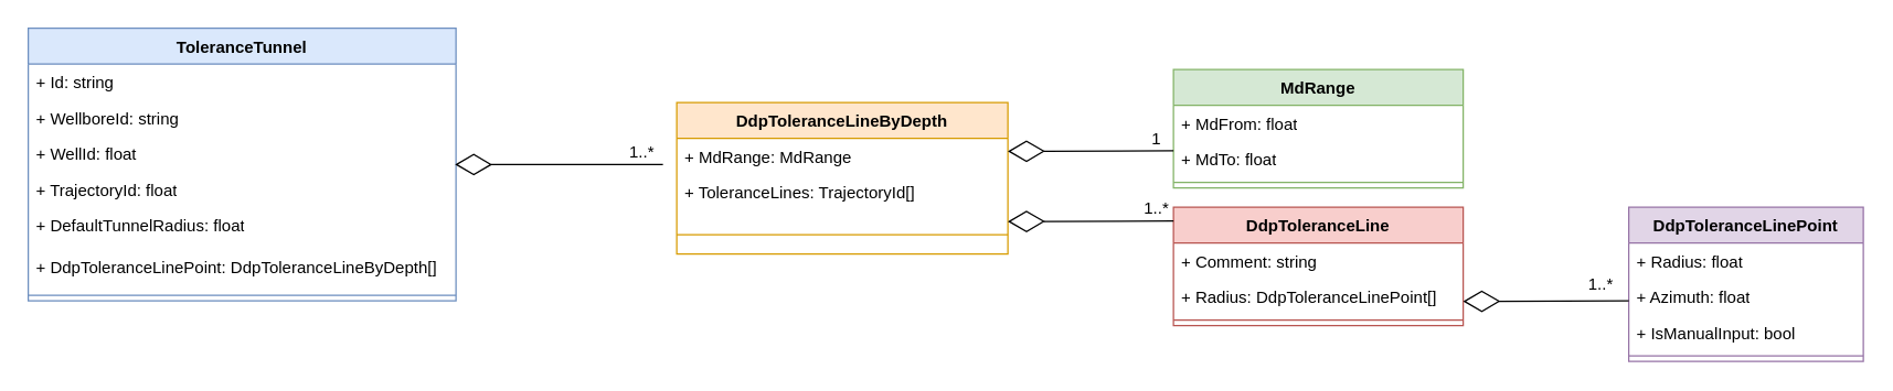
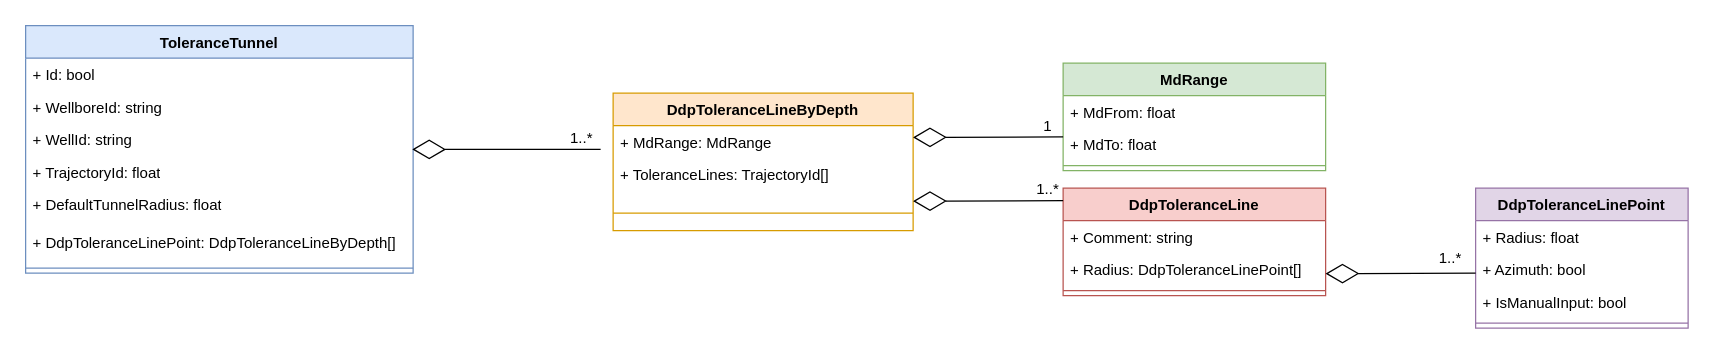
  <mxCell id="0" />
  <mxCell id="1" parent="0" />
  <mxCell id="2" value="ToleranceTunnel" style="swimlane;fontStyle=1;align=center;verticalAlign=top;childLayout=stackLayout;horizontal=1;startSize=26;horizontalStack=0;resizeParent=1;resizeParentMax=0;resizeLast=0;collapsible=1;marginBottom=0;whiteSpace=wrap;html=1;fillColor=#dae8fc;strokeColor=#6c8ebf;" vertex="1" parent="1"><mxGeometry x="20" y="20" width="310" height="198" as="geometry" /></mxCell>
- <mxCell id="3" value="+ Id: string" style="text;strokeColor=none;fillColor=none;align=left;verticalAlign=top;spacingLeft=4;spacingRight=4;overflow=hidden;rotatable=0;points=[[0,0.5],[1,0.5]];portConstraint=eastwest;whiteSpace=wrap;html=1;" vertex="1" parent="2"><mxGeometry y="26" width="310" height="26" as="geometry" /></mxCell>
+ <mxCell id="3" value="+ Id: bool" style="text;strokeColor=none;fillColor=none;align=left;verticalAlign=top;spacingLeft=4;spacingRight=4;overflow=hidden;rotatable=0;points=[[0,0.5],[1,0.5]];portConstraint=eastwest;whiteSpace=wrap;html=1;" vertex="1" parent="2"><mxGeometry y="26" width="310" height="26" as="geometry" /></mxCell>
  <mxCell id="4" value="+ WellboreId: string" style="text;strokeColor=none;fillColor=none;align=left;verticalAlign=top;spacingLeft=4;spacingRight=4;overflow=hidden;rotatable=0;points=[[0,0.5],[1,0.5]];portConstraint=eastwest;whiteSpace=wrap;html=1;" vertex="1" parent="2"><mxGeometry y="52" width="310" height="26" as="geometry" /></mxCell>
- <mxCell id="5" value="+ WellId: float" style="text;strokeColor=none;fillColor=none;align=left;verticalAlign=top;spacingLeft=4;spacingRight=4;overflow=hidden;rotatable=0;points=[[0,0.5],[1,0.5]];portConstraint=eastwest;whiteSpace=wrap;html=1;" vertex="1" parent="2"><mxGeometry y="78" width="310" height="26" as="geometry" /></mxCell>
+ <mxCell id="5" value="+ WellId: string" style="text;strokeColor=none;fillColor=none;align=left;verticalAlign=top;spacingLeft=4;spacingRight=4;overflow=hidden;rotatable=0;points=[[0,0.5],[1,0.5]];portConstraint=eastwest;whiteSpace=wrap;html=1;" vertex="1" parent="2"><mxGeometry y="78" width="310" height="26" as="geometry" /></mxCell>
  <mxCell id="6" value="+ TrajectoryId: float" style="text;strokeColor=none;fillColor=none;align=left;verticalAlign=top;spacingLeft=4;spacingRight=4;overflow=hidden;rotatable=0;points=[[0,0.5],[1,0.5]];portConstraint=eastwest;whiteSpace=wrap;html=1;" vertex="1" parent="2"><mxGeometry y="104" width="310" height="26" as="geometry" /></mxCell>
  <mxCell id="7" value="+ DefaultTunnelRadius: float" style="text;strokeColor=none;fillColor=none;align=left;verticalAlign=top;spacingLeft=4;spacingRight=4;overflow=hidden;rotatable=0;points=[[0,0.5],[1,0.5]];portConstraint=eastwest;whiteSpace=wrap;html=1;" vertex="1" parent="2"><mxGeometry y="130" width="310" height="30" as="geometry" /></mxCell>
  <mxCell id="8" value="+ DdpToleranceLinePoint: DdpToleranceLineByDepth[]" style="text;strokeColor=none;fillColor=none;align=left;verticalAlign=top;spacingLeft=4;spacingRight=4;overflow=hidden;rotatable=0;points=[[0,0.5],[1,0.5]];portConstraint=eastwest;whiteSpace=wrap;html=1;" vertex="1" parent="2"><mxGeometry y="160" width="310" height="30" as="geometry" /></mxCell>
  <mxCell id="9" value="" style="line;strokeWidth=1;fillColor=none;align=left;verticalAlign=middle;spacingTop=-1;spacingLeft=3;spacingRight=3;rotatable=0;labelPosition=right;points=[];portConstraint=eastwest;strokeColor=inherit;" vertex="1" parent="2"><mxGeometry y="190" width="310" height="8" as="geometry" /></mxCell>
  <mxCell id="10" value="&lt;span style=&quot;text-align: left;&quot;&gt;DdpToleranceLineByDepth&lt;/span&gt;" style="swimlane;fontStyle=1;align=center;verticalAlign=top;childLayout=stackLayout;horizontal=1;startSize=26;horizontalStack=0;resizeParent=1;resizeParentMax=0;resizeLast=0;collapsible=1;marginBottom=0;whiteSpace=wrap;html=1;fillColor=#ffe6cc;strokeColor=#d79b00;" vertex="1" parent="1"><mxGeometry x="490" y="74" width="240" height="110" as="geometry" /></mxCell>
  <mxCell id="11" value="+ MdRange: MdRange" style="text;strokeColor=none;fillColor=none;align=left;verticalAlign=top;spacingLeft=4;spacingRight=4;overflow=hidden;rotatable=0;points=[[0,0.5],[1,0.5]];portConstraint=eastwest;whiteSpace=wrap;html=1;" vertex="1" parent="10"><mxGeometry y="26" width="240" height="26" as="geometry" /></mxCell>
  <mxCell id="12" value="+ ToleranceLines: TrajectoryId[]" style="text;strokeColor=none;fillColor=none;align=left;verticalAlign=top;spacingLeft=4;spacingRight=4;overflow=hidden;rotatable=0;points=[[0,0.5],[1,0.5]];portConstraint=eastwest;whiteSpace=wrap;html=1;" vertex="1" parent="10"><mxGeometry y="52" width="240" height="30" as="geometry" /></mxCell>
  <mxCell id="13" value="" style="line;strokeWidth=1;fillColor=none;align=left;verticalAlign=middle;spacingTop=-1;spacingLeft=3;spacingRight=3;rotatable=0;labelPosition=right;points=[];portConstraint=eastwest;strokeColor=inherit;" vertex="1" parent="10"><mxGeometry y="82" width="240" height="28" as="geometry" /></mxCell>
  <mxCell id="14" value="&lt;span style=&quot;text-align: left;&quot;&gt;MdRange&lt;/span&gt;" style="swimlane;fontStyle=1;align=center;verticalAlign=top;childLayout=stackLayout;horizontal=1;startSize=26;horizontalStack=0;resizeParent=1;resizeParentMax=0;resizeLast=0;collapsible=1;marginBottom=0;whiteSpace=wrap;html=1;fillColor=#d5e8d4;strokeColor=#82b366;" vertex="1" parent="1"><mxGeometry x="850" y="50" width="210" height="86" as="geometry" /></mxCell>
  <mxCell id="15" value="+ MdFrom: float" style="text;strokeColor=none;fillColor=none;align=left;verticalAlign=top;spacingLeft=4;spacingRight=4;overflow=hidden;rotatable=0;points=[[0,0.5],[1,0.5]];portConstraint=eastwest;whiteSpace=wrap;html=1;" vertex="1" parent="14"><mxGeometry y="26" width="210" height="26" as="geometry" /></mxCell>
  <mxCell id="16" value="+ MdTo: float" style="text;strokeColor=none;fillColor=none;align=left;verticalAlign=top;spacingLeft=4;spacingRight=4;overflow=hidden;rotatable=0;points=[[0,0.5],[1,0.5]];portConstraint=eastwest;whiteSpace=wrap;html=1;" vertex="1" parent="14"><mxGeometry y="52" width="210" height="26" as="geometry" /></mxCell>
  <mxCell id="17" value="" style="line;strokeWidth=1;fillColor=none;align=left;verticalAlign=middle;spacingTop=-1;spacingLeft=3;spacingRight=3;rotatable=0;labelPosition=right;points=[];portConstraint=eastwest;strokeColor=inherit;" vertex="1" parent="14"><mxGeometry y="78" width="210" height="8" as="geometry" /></mxCell>
  <mxCell id="18" value="&lt;span style=&quot;text-align: left;&quot;&gt;DdpToleranceLine&lt;/span&gt;" style="swimlane;fontStyle=1;align=center;verticalAlign=top;childLayout=stackLayout;horizontal=1;startSize=26;horizontalStack=0;resizeParent=1;resizeParentMax=0;resizeLast=0;collapsible=1;marginBottom=0;whiteSpace=wrap;html=1;fillColor=#f8cecc;strokeColor=#b85450;" vertex="1" parent="1"><mxGeometry x="850" y="150" width="210" height="86" as="geometry" /></mxCell>
  <mxCell id="19" value="+ Comment: string" style="text;strokeColor=none;fillColor=none;align=left;verticalAlign=top;spacingLeft=4;spacingRight=4;overflow=hidden;rotatable=0;points=[[0,0.5],[1,0.5]];portConstraint=eastwest;whiteSpace=wrap;html=1;" vertex="1" parent="18"><mxGeometry y="26" width="210" height="26" as="geometry" /></mxCell>
  <mxCell id="20" value="+ Radius: DdpToleranceLinePoint[]" style="text;strokeColor=none;fillColor=none;align=left;verticalAlign=top;spacingLeft=4;spacingRight=4;overflow=hidden;rotatable=0;points=[[0,0.5],[1,0.5]];portConstraint=eastwest;whiteSpace=wrap;html=1;" vertex="1" parent="18"><mxGeometry y="52" width="210" height="26" as="geometry" /></mxCell>
  <mxCell id="21" value="" style="line;strokeWidth=1;fillColor=none;align=left;verticalAlign=middle;spacingTop=-1;spacingLeft=3;spacingRight=3;rotatable=0;labelPosition=right;points=[];portConstraint=eastwest;strokeColor=inherit;" vertex="1" parent="18"><mxGeometry y="78" width="210" height="8" as="geometry" /></mxCell>
  <mxCell id="22" value="" style="group" vertex="1" connectable="0" parent="1"><mxGeometry x="435" y="95" width="60" height="30" as="geometry" /></mxCell>
  <mxCell id="23" value="" style="endArrow=diamondThin;endFill=0;endSize=24;html=1;rounded=0;entryX=0.998;entryY=-0.191;entryDx=0;entryDy=0;entryPerimeter=0;" edge="1" parent="22" target="6"><mxGeometry width="160" relative="1" as="geometry"><mxPoint x="45" y="24" as="sourcePoint" /><mxPoint x="55" y="55" as="targetPoint" /></mxGeometry></mxCell>
  <mxCell id="24" value="1..*" style="text;html=1;align=center;verticalAlign=middle;whiteSpace=wrap;rounded=0;" vertex="1" parent="22"><mxGeometry width="60" height="30" as="geometry" /></mxCell>
  <mxCell id="25" value="&lt;span style=&quot;text-align: left;&quot;&gt;DdpToleranceLinePoint&lt;/span&gt;" style="swimlane;fontStyle=1;align=center;verticalAlign=top;childLayout=stackLayout;horizontal=1;startSize=26;horizontalStack=0;resizeParent=1;resizeParentMax=0;resizeLast=0;collapsible=1;marginBottom=0;whiteSpace=wrap;html=1;fillColor=#e1d5e7;strokeColor=#9673a6;" vertex="1" parent="1"><mxGeometry x="1180" y="150" width="170" height="112" as="geometry" /></mxCell>
  <mxCell id="26" value="+ Radius: float" style="text;strokeColor=none;fillColor=none;align=left;verticalAlign=top;spacingLeft=4;spacingRight=4;overflow=hidden;rotatable=0;points=[[0,0.5],[1,0.5]];portConstraint=eastwest;whiteSpace=wrap;html=1;" vertex="1" parent="25"><mxGeometry y="26" width="170" height="26" as="geometry" /></mxCell>
- <mxCell id="27" value="+ Azimuth: float" style="text;strokeColor=none;fillColor=none;align=left;verticalAlign=top;spacingLeft=4;spacingRight=4;overflow=hidden;rotatable=0;points=[[0,0.5],[1,0.5]];portConstraint=eastwest;whiteSpace=wrap;html=1;" vertex="1" parent="25"><mxGeometry y="52" width="170" height="26" as="geometry" /></mxCell>
+ <mxCell id="27" value="+ Azimuth: bool" style="text;strokeColor=none;fillColor=none;align=left;verticalAlign=top;spacingLeft=4;spacingRight=4;overflow=hidden;rotatable=0;points=[[0,0.5],[1,0.5]];portConstraint=eastwest;whiteSpace=wrap;html=1;" vertex="1" parent="25"><mxGeometry y="52" width="170" height="26" as="geometry" /></mxCell>
  <mxCell id="28" value="+ IsManualInput: bool" style="text;strokeColor=none;fillColor=none;align=left;verticalAlign=top;spacingLeft=4;spacingRight=4;overflow=hidden;rotatable=0;points=[[0,0.5],[1,0.5]];portConstraint=eastwest;whiteSpace=wrap;html=1;" vertex="1" parent="25"><mxGeometry y="78" width="170" height="26" as="geometry" /></mxCell>
  <mxCell id="29" value="" style="line;strokeWidth=1;fillColor=none;align=left;verticalAlign=middle;spacingTop=-1;spacingLeft=3;spacingRight=3;rotatable=0;labelPosition=right;points=[];portConstraint=eastwest;strokeColor=inherit;" vertex="1" parent="25"><mxGeometry y="104" width="170" height="8" as="geometry" /></mxCell>
  <mxCell id="30" value="" style="endArrow=diamondThin;endFill=0;endSize=24;html=1;rounded=0;" edge="1" parent="1"><mxGeometry width="160" relative="1" as="geometry"><mxPoint x="850" y="109" as="sourcePoint" /><mxPoint x="730" y="109.41" as="targetPoint" /></mxGeometry></mxCell>
  <mxCell id="31" value="" style="endArrow=diamondThin;endFill=0;endSize=24;html=1;rounded=0;" edge="1" parent="1"><mxGeometry width="160" relative="1" as="geometry"><mxPoint x="850" y="160" as="sourcePoint" /><mxPoint x="730" y="160.41" as="targetPoint" /></mxGeometry></mxCell>
  <mxCell id="32" value="1" style="text;html=1;align=center;verticalAlign=middle;whiteSpace=wrap;rounded=0;" vertex="1" parent="1"><mxGeometry x="808" y="86" width="60" height="30" as="geometry" /></mxCell>
  <mxCell id="33" value="1..*" style="text;html=1;align=center;verticalAlign=middle;whiteSpace=wrap;rounded=0;" vertex="1" parent="1"><mxGeometry x="808" y="136" width="60" height="30" as="geometry" /></mxCell>
  <mxCell id="34" value="" style="endArrow=diamondThin;endFill=0;endSize=24;html=1;rounded=0;" edge="1" parent="1"><mxGeometry width="160" relative="1" as="geometry"><mxPoint x="1180" y="218" as="sourcePoint" /><mxPoint x="1060" y="218.41" as="targetPoint" /></mxGeometry></mxCell>
  <mxCell id="35" value="1..*" style="text;html=1;align=center;verticalAlign=middle;whiteSpace=wrap;rounded=0;" vertex="1" parent="1"><mxGeometry x="1130" y="191" width="60" height="30" as="geometry" /></mxCell>
